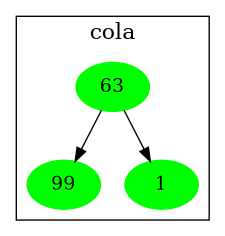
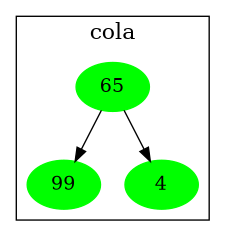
  digraph {
    node [color=green shape=ellipse style=filled]
    99
-   65 [label=63]
-   1
+   65
+   1 [label=4]
    subgraph cluster_1 {
      fontsize=16
      label=cola
      99
      65
      1
    }
    65 -> 99
    65 -> 1
  }
